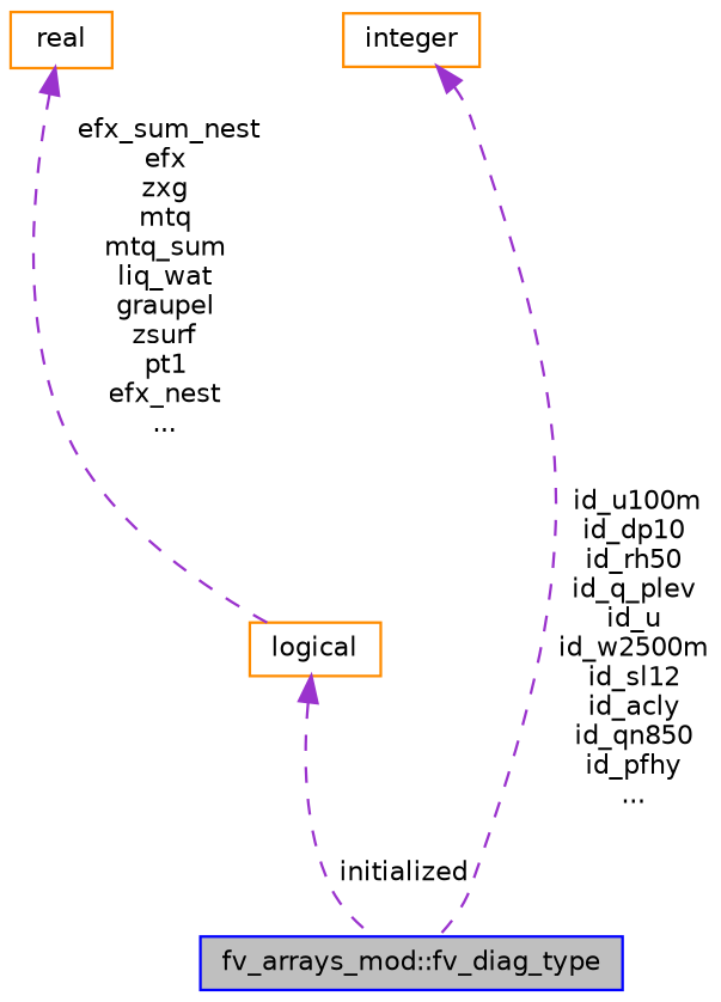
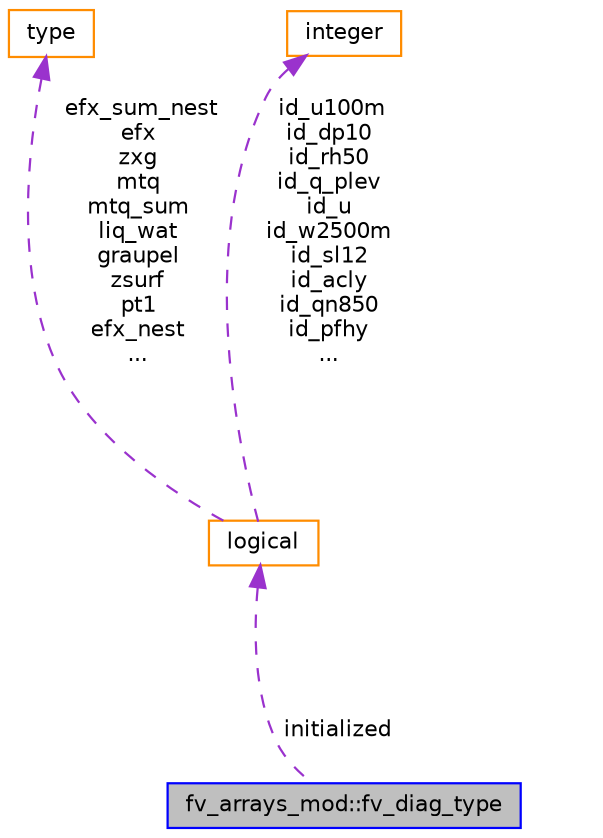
  digraph {
    node [color=darkorange fillcolor=white fontname=Helvetica fontsize=10 shape=record style=filled]
    edge [color=darkorchid3 dir=back fontname=Helvetica fontsize=10 labelfontname=Helvetica labelfontsize=10 style=dashed]
    n1 [color=blue fillcolor=grey75 fontcolor=black height=0.2 label="fv_arrays_mod::fv_diag_type" width=0.4]
    n2 [height=0.2 label=logical width=0.4]
-   n3 [height=0.2 label=real width=0.4]
+   n3 [height=0.2 label=type width=0.4]
    n4 [height=0.2 label=integer width=0.4]
    n2 -> n1 [label=" initialized"]
    n3 -> n2 [label=" efx_sum_nest\nefx\nzxg\nmtq\nmtq_sum\nliq_wat\ngraupel\nzsurf\npt1\nefx_nest\n..."]
-   n4 -> n1 [label=" id_u100m\nid_dp10\nid_rh50\nid_q_plev\nid_u\nid_w2500m\nid_sl12\nid_acly\nid_qn850\nid_pfhy\n..."]
+   n4 -> n2 [label=" id_u100m\nid_dp10\nid_rh50\nid_q_plev\nid_u\nid_w2500m\nid_sl12\nid_acly\nid_qn850\nid_pfhy\n..."]
  }
